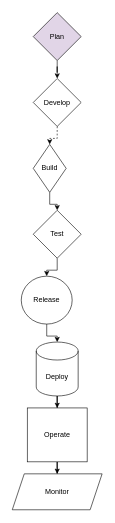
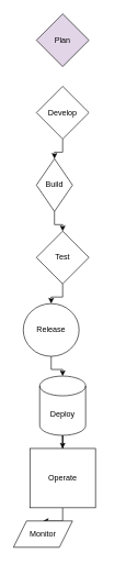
  <mxCell id="0" />
  <mxCell id="1" parent="0" />
- <mxCell id="2" value="" style="edgeStyle=orthogonalEdgeStyle;rounded=0;orthogonalLoop=1;jettySize=auto;html=1;" edge="1" parent="1" source="3" target="7"><mxGeometry relative="1" as="geometry" /></mxCell>
  <mxCell id="3" value="Plan" style="rhombus;whiteSpace=wrap;html=1;fillColor=#e1d5e7;" vertex="1" parent="1"><mxGeometry x="55" y="20" width="80" height="80" as="geometry" /></mxCell>
  <mxCell id="4" value="" style="edgeStyle=orthogonalEdgeStyle;rounded=0;orthogonalLoop=1;jettySize=auto;html=1;" edge="1" parent="1" source="5" target="9"><mxGeometry relative="1" as="geometry" /></mxCell>
  <mxCell id="5" value="Build" style="rhombus;whiteSpace=wrap;html=1;" vertex="1" parent="1"><mxGeometry x="55" y="240" width="55" height="80" as="geometry" /></mxCell>
- <mxCell id="6" value="" style="edgeStyle=orthogonalEdgeStyle;rounded=0;orthogonalLoop=1;jettySize=auto;html=1;dashed=1;" edge="1" parent="1" source="7" target="5"><mxGeometry relative="1" as="geometry" /></mxCell>
+ <mxCell id="6" value="" style="edgeStyle=orthogonalEdgeStyle;rounded=0;orthogonalLoop=1;jettySize=auto;html=1;" edge="1" parent="1" source="7" target="5"><mxGeometry relative="1" as="geometry" /></mxCell>
  <mxCell id="7" value="Develop" style="rhombus;whiteSpace=wrap;html=1;" vertex="1" parent="1"><mxGeometry x="55" y="130" width="80" height="80" as="geometry" /></mxCell>
  <mxCell id="8" value="" style="edgeStyle=orthogonalEdgeStyle;rounded=0;orthogonalLoop=1;jettySize=auto;html=1;" edge="1" parent="1" source="9" target="11"><mxGeometry relative="1" as="geometry" /></mxCell>
  <mxCell id="9" value="Test" style="rhombus;whiteSpace=wrap;html=1;" vertex="1" parent="1"><mxGeometry x="55" y="350" width="80" height="80" as="geometry" /></mxCell>
  <mxCell id="10" value="" style="edgeStyle=orthogonalEdgeStyle;rounded=0;orthogonalLoop=1;jettySize=auto;html=1;" edge="1" parent="1" source="11" target="13"><mxGeometry relative="1" as="geometry" /></mxCell>
  <mxCell id="11" value="Release" style="ellipse;whiteSpace=wrap;html=1;" vertex="1" parent="1"><mxGeometry x="35" y="460" width="85" height="80" as="geometry" /></mxCell>
  <mxCell id="12" value="" style="edgeStyle=orthogonalEdgeStyle;rounded=0;orthogonalLoop=1;jettySize=auto;html=1;" edge="1" parent="1" source="13" target="15"><mxGeometry relative="1" as="geometry" /></mxCell>
  <mxCell id="13" value="Deploy" style="shape=cylinder3;whiteSpace=wrap;html=1;boundedLbl=1;backgroundOutline=1;size=15;" vertex="1" parent="1"><mxGeometry x="60" y="570" width="70" height="90" as="geometry" /></mxCell>
  <mxCell id="14" value="" style="edgeStyle=orthogonalEdgeStyle;rounded=0;orthogonalLoop=1;jettySize=auto;html=1;" edge="1" parent="1" source="15" target="16"><mxGeometry relative="1" as="geometry" /></mxCell>
  <mxCell id="15" value="Operate" style="rounded=0;whiteSpace=wrap;html=1;" vertex="1" parent="1"><mxGeometry x="45" y="680" width="100" height="90" as="geometry" /></mxCell>
- <mxCell id="16" value="Monitor" style="shape=parallelogram;perimeter=parallelogramPerimeter;whiteSpace=wrap;html=1;fixedSize=1;" vertex="1" parent="1"><mxGeometry x="20" y="790" width="150" height="60" as="geometry" /></mxCell>
+ <mxCell id="16" value="Monitor" style="shape=parallelogram;perimeter=parallelogramPerimeter;whiteSpace=wrap;html=1;fixedSize=1;" vertex="1" parent="1"><mxGeometry x="20" y="790" width="90" height="40" as="geometry" /></mxCell>
